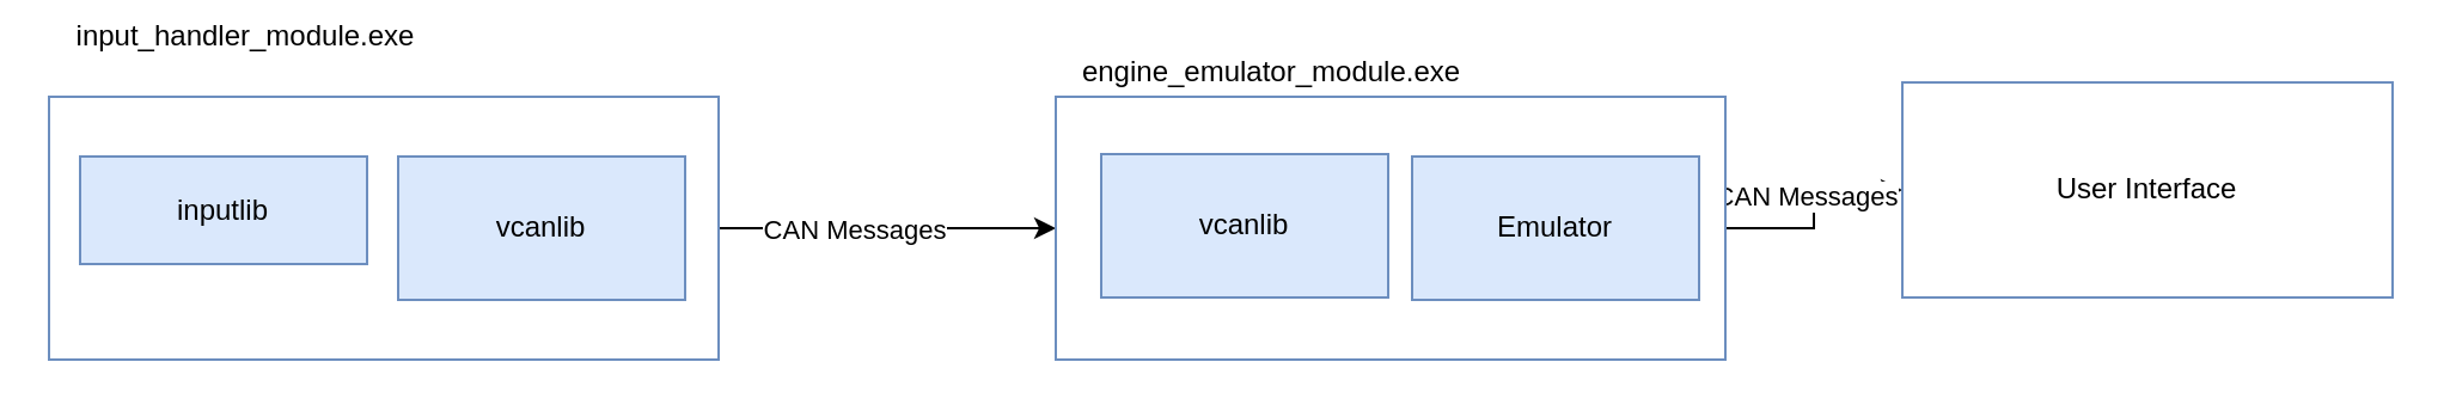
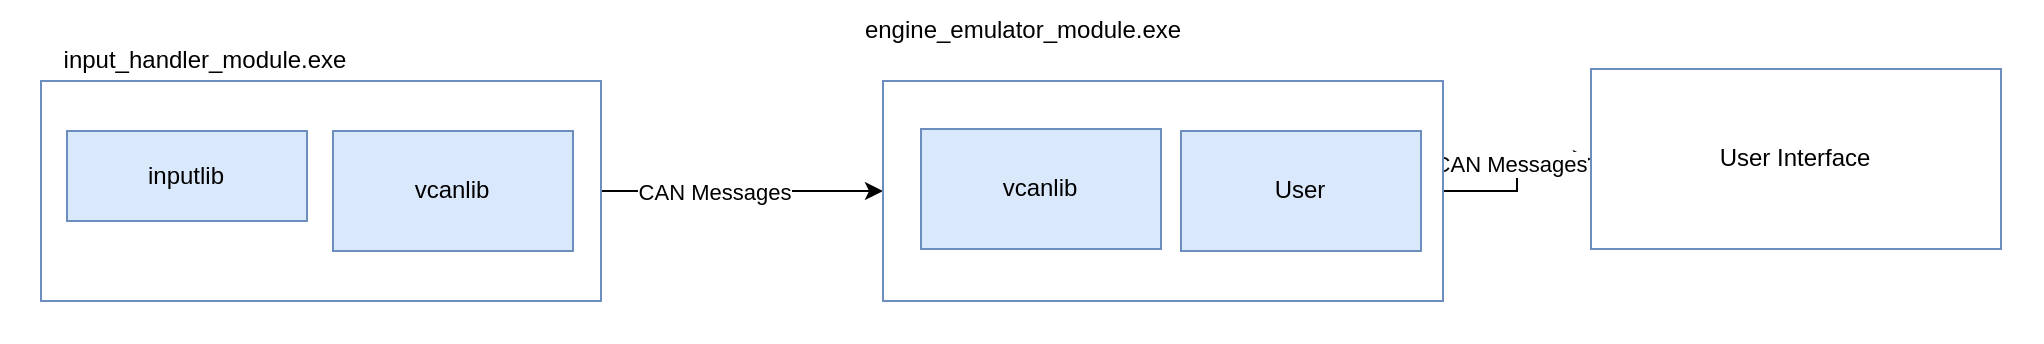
  <mxCell id="0" />
  <mxCell id="1" parent="0" />
  <mxCell id="2" style="edgeStyle=orthogonalEdgeStyle;rounded=0;orthogonalLoop=1;jettySize=auto;html=1;exitX=1;exitY=0.5;exitDx=0;exitDy=0;entryX=0;entryY=0.5;entryDx=0;entryDy=0;" edge="1" parent="1" source="4" target="8"><mxGeometry relative="1" as="geometry" /></mxCell>
  <mxCell id="3" value="CAN Messages" style="edgeLabel;html=1;align=center;verticalAlign=middle;resizable=0;points=[];" vertex="1" connectable="0" parent="2"><mxGeometry x="-0.206" relative="1" as="geometry"><mxPoint as="offset" /></mxGeometry></mxCell>
  <mxCell id="4" value="" style="rounded=0;whiteSpace=wrap;html=1;fillColor=#FFFFFF;strokeColor=#6c8ebf;" vertex="1" parent="1"><mxGeometry x="20" y="40" width="280" height="110" as="geometry" /></mxCell>
- <mxCell id="5" value="input_handler_module.exe" style="text;html=1;align=center;verticalAlign=middle;resizable=0;points=[];autosize=1;strokeColor=none;fillColor=none;" vertex="1" parent="1"><mxGeometry x="22" y="5" width="160" height="20" as="geometry" /></mxCell>
+ <mxCell id="5" value="input_handler_module.exe" style="text;html=1;align=center;verticalAlign=middle;resizable=0;points=[];autosize=1;strokeColor=none;fillColor=none;" vertex="1" parent="1"><mxGeometry x="22" y="20" width="160" height="20" as="geometry" /></mxCell>
  <mxCell id="6" style="edgeStyle=orthogonalEdgeStyle;rounded=0;orthogonalLoop=1;jettySize=auto;html=1;exitX=1;exitY=0.5;exitDx=0;exitDy=0;entryX=0;entryY=0.5;entryDx=0;entryDy=0;" edge="1" parent="1" source="8" target="10"><mxGeometry relative="1" as="geometry" /></mxCell>
  <mxCell id="7" value="CAN Messages" style="edgeLabel;html=1;align=center;verticalAlign=middle;resizable=0;points=[];" vertex="1" connectable="0" parent="6"><mxGeometry x="0.13" y="4" relative="1" as="geometry"><mxPoint as="offset" /></mxGeometry></mxCell>
  <mxCell id="8" value="" style="rounded=0;whiteSpace=wrap;html=1;fillColor=#FFFFFF;strokeColor=#6c8ebf;" vertex="1" parent="1"><mxGeometry x="441" y="40" width="280" height="110" as="geometry" /></mxCell>
- <mxCell id="9" value="engine_emulator_module.exe" style="text;html=1;align=center;verticalAlign=middle;resizable=0;points=[];autosize=1;strokeColor=none;fillColor=none;" vertex="1" parent="1"><mxGeometry x="446" y="20" width="170" height="20" as="geometry" /></mxCell>
+ <mxCell id="9" value="engine_emulator_module.exe" style="text;html=1;align=center;verticalAlign=middle;resizable=0;points=[];autosize=1;strokeColor=none;fillColor=none;" vertex="1" parent="1"><mxGeometry x="426" y="5" width="170" height="20" as="geometry" /></mxCell>
  <mxCell id="10" value="User Interface" style="rounded=0;whiteSpace=wrap;html=1;fillColor=#FFFFFF;strokeColor=#6c8ebf;" vertex="1" parent="1"><mxGeometry x="795" y="34" width="205" height="90" as="geometry" /></mxCell>
  <mxCell id="11" value="inputlib" style="rounded=0;whiteSpace=wrap;html=1;fillColor=#dae8fc;strokeColor=#6c8ebf;" vertex="1" parent="1"><mxGeometry x="33" y="65" width="120" height="45" as="geometry" /></mxCell>
  <mxCell id="12" value="vcanlib" style="rounded=0;whiteSpace=wrap;html=1;fillColor=#dae8fc;strokeColor=#6c8ebf;" vertex="1" parent="1"><mxGeometry x="166" y="65" width="120" height="60" as="geometry" /></mxCell>
  <mxCell id="13" value="vcanlib" style="rounded=0;whiteSpace=wrap;html=1;fillColor=#dae8fc;strokeColor=#6c8ebf;" vertex="1" parent="1"><mxGeometry x="460" y="64" width="120" height="60" as="geometry" /></mxCell>
- <mxCell id="14" value="Emulator" style="rounded=0;whiteSpace=wrap;html=1;fillColor=#dae8fc;strokeColor=#6c8ebf;" vertex="1" parent="1"><mxGeometry x="590" y="65" width="120" height="60" as="geometry" /></mxCell>
+ <mxCell id="14" value="User" style="rounded=0;whiteSpace=wrap;html=1;fillColor=#dae8fc;strokeColor=#6c8ebf;" vertex="1" parent="1"><mxGeometry x="590" y="65" width="120" height="60" as="geometry" /></mxCell>
